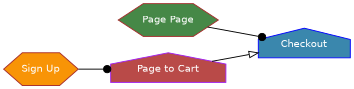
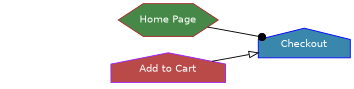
  digraph {
    rankdir=LR
    node [color=brown fontcolor="#ffffff" fontname=Helvetica fontsize=11 shape=hexagon style=filled]
    edge [arrowhead=dot]
-   n1 [fillcolor="#468847" label="Page Page"]
+   n1 [fillcolor="#468847" label="Home Page"]
    n2 [color=blue fillcolor="#3a87ad" label=Checkout shape=house]
-   n3 [fillcolor="#f89406" label="Sign Up"]
-   n4 [color=purple fillcolor="#b94a48" label="Page to Cart" shape=house]
+   n4 [color=purple fillcolor="#b94a48" label="Add to Cart" shape=house]
    n1 -> n2
-   n3 -> n4
    n4 -> n2 [arrowhead=onormal]
  }
